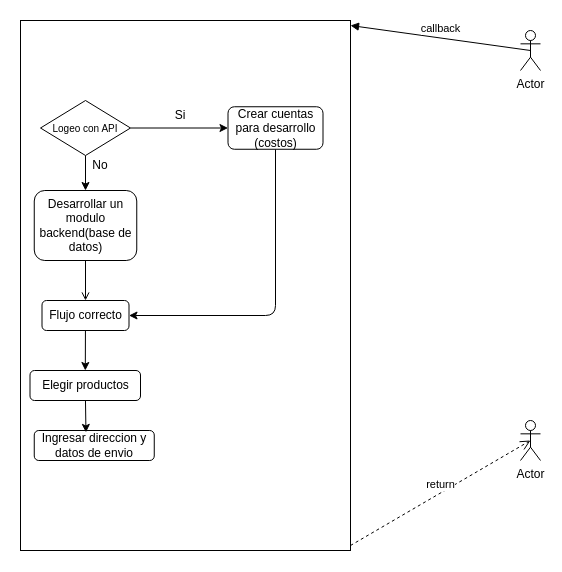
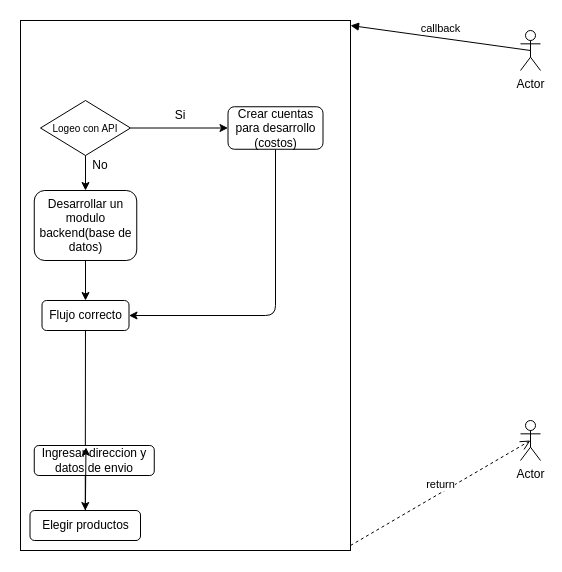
  <mxCell id="0" />
  <mxCell id="1" parent="0" />
  <mxCell id="2" value="" style="html=1;points=[[0,0,0,0,5],[0,1,0,0,-5],[1,0,0,0,5],[1,1,0,0,-5]];perimeter=orthogonalPerimeter;outlineConnect=0;targetShapes=umlLifeline;portConstraint=eastwest;newEdgeStyle={&quot;curved&quot;:0,&quot;rounded&quot;:0};" parent="1" vertex="1"><mxGeometry x="20" y="20" width="330" height="530" as="geometry" /></mxCell>
  <mxCell id="3" value="callback" style="html=1;verticalAlign=bottom;endArrow=block;curved=0;rounded=0;entryX=1;entryY=0;entryDx=0;entryDy=5;exitX=0.5;exitY=0.5;exitDx=0;exitDy=0;exitPerimeter=0;" parent="1" source="5" target="2" edge="1"><mxGeometry relative="1" as="geometry"><mxPoint x="410" y="5" as="sourcePoint" /></mxGeometry></mxCell>
  <mxCell id="4" value="return" style="html=1;verticalAlign=bottom;endArrow=open;dashed=1;endSize=8;curved=0;rounded=0;exitX=1;exitY=1;exitDx=0;exitDy=-5;entryX=0.5;entryY=0.5;entryDx=0;entryDy=0;entryPerimeter=0;" parent="1" source="2" target="6" edge="1"><mxGeometry relative="1" as="geometry"><mxPoint x="420" y="115" as="targetPoint" /></mxGeometry></mxCell>
  <mxCell id="5" value="Actor" style="shape=umlActor;verticalLabelPosition=bottom;verticalAlign=top;html=1;" parent="1" vertex="1"><mxGeometry x="520" y="30" width="20" height="40" as="geometry" /></mxCell>
  <mxCell id="6" value="Actor" style="shape=umlActor;verticalLabelPosition=bottom;verticalAlign=top;html=1;" parent="1" vertex="1"><mxGeometry x="520" y="420" width="20" height="40" as="geometry" /></mxCell>
  <mxCell id="7" style="edgeStyle=none;html=1;" parent="1" source="9" target="11" edge="1"><mxGeometry relative="1" as="geometry" /></mxCell>
  <mxCell id="8" style="edgeStyle=none;html=1;" parent="1" source="9" target="14" edge="1"><mxGeometry relative="1" as="geometry" /></mxCell>
  <mxCell id="9" value="&lt;font style=&quot;font-size: 10px;&quot;&gt;Logeo con API&lt;/font&gt;" style="rhombus;whiteSpace=wrap;html=1;" parent="1" vertex="1"><mxGeometry x="40" y="100" width="90" height="55" as="geometry" /></mxCell>
  <mxCell id="10" value="" style="edgeStyle=none;html=1;" parent="1" source="11" target="16" edge="1"><mxGeometry relative="1" as="geometry"><Array as="points"><mxPoint x="275" y="315" /></Array></mxGeometry></mxCell>
  <mxCell id="11" value="Crear cuentas para desarrollo (costos)" style="rounded=1;whiteSpace=wrap;html=1;" parent="1" vertex="1"><mxGeometry x="227.5" y="106.25" width="95" height="42.5" as="geometry" /></mxCell>
  <mxCell id="12" value="Si" style="text;html=1;align=center;verticalAlign=middle;whiteSpace=wrap;rounded=0;" parent="1" vertex="1"><mxGeometry x="150" y="100" width="60" height="30" as="geometry" /></mxCell>
- <mxCell id="13" value="" style="edgeStyle=none;html=1;endArrow=open;" parent="1" source="14" target="16" edge="1"><mxGeometry relative="1" as="geometry" /></mxCell>
+ <mxCell id="13" value="" style="edgeStyle=none;html=1;" parent="1" source="14" target="16" edge="1"><mxGeometry relative="1" as="geometry" /></mxCell>
  <mxCell id="14" value="Desarrollar un modulo backend(base de datos)" style="rounded=1;whiteSpace=wrap;html=1;" parent="1" vertex="1"><mxGeometry x="33.75" y="190" width="102.5" height="70" as="geometry" /></mxCell>
  <mxCell id="15" value="" style="edgeStyle=none;html=1;" parent="1" source="16" target="18" edge="1"><mxGeometry relative="1" as="geometry" /></mxCell>
  <mxCell id="16" value="Flujo correcto" style="rounded=1;whiteSpace=wrap;html=1;" parent="1" vertex="1"><mxGeometry x="41.5" y="300" width="87" height="30" as="geometry" /></mxCell>
  <mxCell id="17" value="No" style="text;html=1;align=center;verticalAlign=middle;whiteSpace=wrap;rounded=0;" parent="1" vertex="1"><mxGeometry x="70" y="150" width="60" height="30" as="geometry" /></mxCell>
- <mxCell id="18" value="Elegir productos" style="rounded=1;whiteSpace=wrap;html=1;" parent="1" vertex="1"><mxGeometry x="29.5" y="370" width="110.5" height="30" as="geometry" /></mxCell>
- <mxCell id="19" value="Ingresar direccion y datos de envio" style="rounded=1;whiteSpace=wrap;html=1;" parent="1" vertex="1"><mxGeometry x="33.75" y="430" width="120" height="30" as="geometry" /></mxCell>
+ <mxCell id="18" value="Elegir productos" style="rounded=1;whiteSpace=wrap;html=1;" parent="1" vertex="1"><mxGeometry x="29.5" y="510" width="110.5" height="30" as="geometry" /></mxCell>
+ <mxCell id="19" value="Ingresar direccion y datos de envio" style="rounded=1;whiteSpace=wrap;html=1;" parent="1" vertex="1"><mxGeometry x="33.75" y="445" width="120" height="30" as="geometry" /></mxCell>
  <mxCell id="20" style="edgeStyle=none;html=1;entryX=0.431;entryY=0.063;entryDx=0;entryDy=0;entryPerimeter=0;" parent="1" source="18" target="19" edge="1"><mxGeometry relative="1" as="geometry" /></mxCell>
